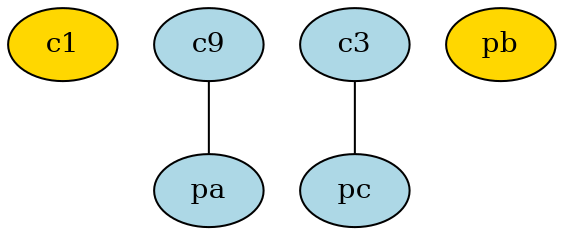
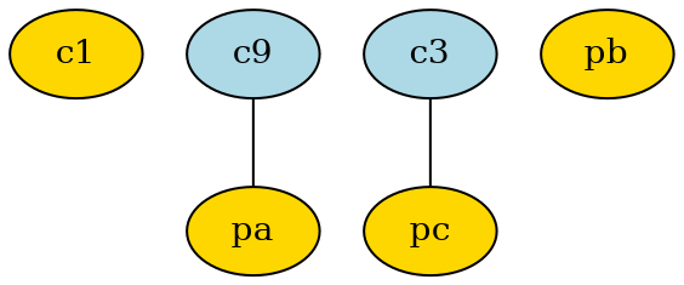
  strict graph {
    node [fillcolor=gold style=filled]
    edge [peso=1]
    c1
    n2 [fillcolor=lightblue label=c9]
-   pa [fillcolor=lightblue]
+   pa
    c3 [fillcolor=lightblue]
-   pc [fillcolor=lightblue]
+   pc
    pb
    n2 -- pa
    c3 -- pc
  }
